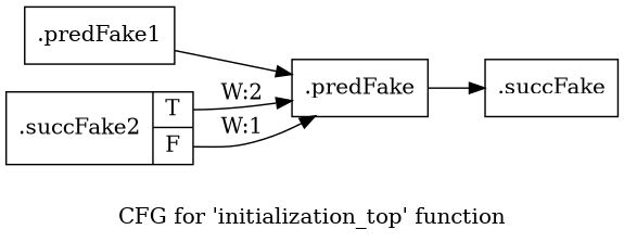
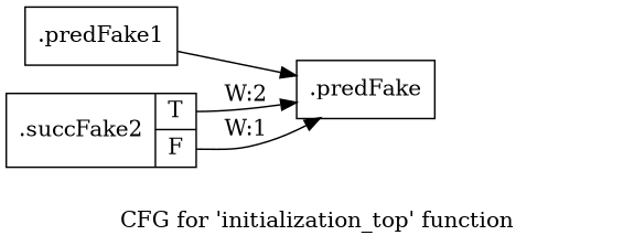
  digraph {
    label="CFG for 'initialization_top' function"
    rankdir=LR
    node [shape=record filename="../../../../src/initializer.cpp" linenumber=105]
    edge [execusionnum=1 filename="../../../../src/initializer.cpp"]
    n1 [label="{.predFake1}" filename="" linenumber=""]
    n2 [label="{.predFake}"]
    n3 [label="{.succFake2|{<s0>T|<s1>F}}" linenumber=100]
-   n4 [label="{.succFake}"]
    n1 -> n2
-   n2 -> n4
    n3 -> n2 [callList="3:101" label="W:2" tailport=s0]
    n3 -> n2 [callList="9:103" execusionnum=0 label="W:1" tailport=s1]
  }
